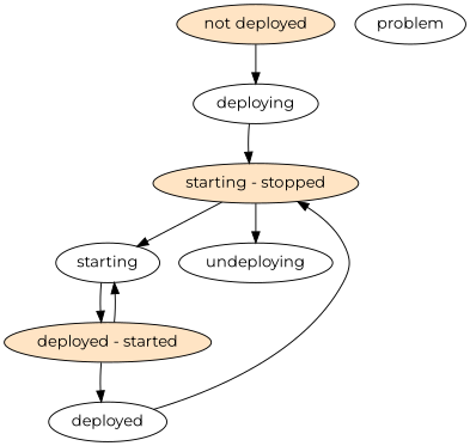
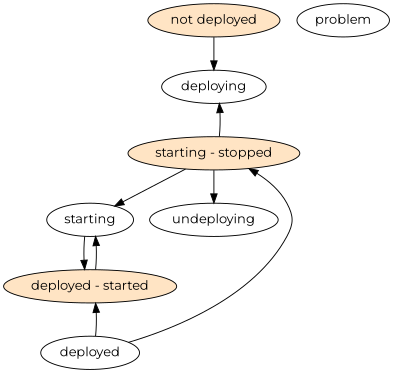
  digraph {
    fontname=Montserrat
    node [fontname=Montserrat]
    edge [fontname=Montserrat]
    "not deployed" [fillcolor=bisque style=filled]
    deploying
    n3 [fillcolor=bisque label="starting - stopped" style=filled]
    starting
    undeploying
    "deployed - started" [fillcolor=bisque style=filled]
    n7 [label=deployed]
    problem
    "not deployed" -> deploying
-   deploying -> n3
+   n3 -> deploying
    n3 -> starting
    n3 -> undeploying
    starting -> "deployed - started"
    "deployed - started" -> starting
-   "deployed - started" -> n7
+   n7 -> "deployed - started"
    n7 -> n3
  }
